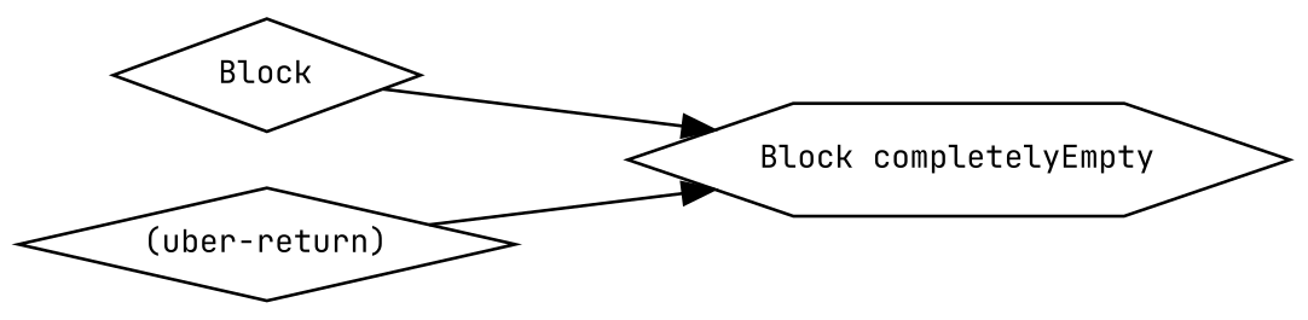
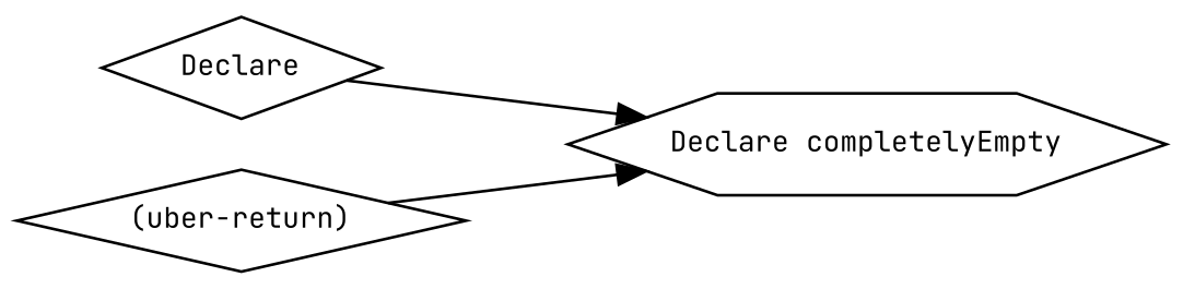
  digraph {
    fontname="JetBrains Mono"
    rankdir=LR
    node [fontname="JetBrains Mono" fontsize=10 shape=diamond]
    edge [fontname="JetBrains Mono"]
-   n1 [label=Block]
-   n2 [label="Block completelyEmpty" shape=hexagon]
+   n1 [label=Declare]
+   n2 [label="Declare completelyEmpty" shape=hexagon]
    n3 [label="(uber-return)"]
    n1 -> n2
    n3 -> n2
  }
